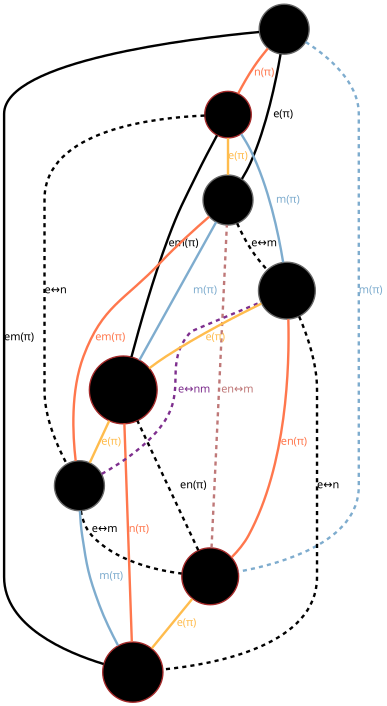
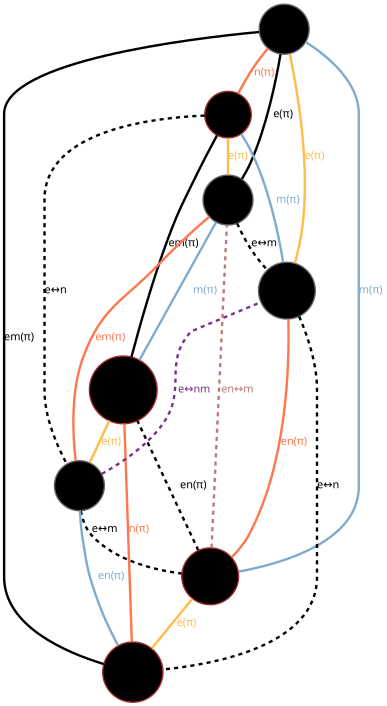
  graph {
    node [color=gray40 fillcolor="#eee" fontcolor="#000" fontname="Sans-Serif" fontsize=20 margin=0.0 penwidth=2.0 shape=circle style=filled]
    edge [fontname="Sans-Serif" fontsize=16 penwidth=3.5]
    n1 [label="000|ø"]
    n2 [color=brown label="010|r"]
    n3 [label="110|b"]
    n4 [color=brown label="001|rg"]
    n5 [color=brown label="101|gb"]
    n6 [label="100|g"]
    n7 [label="011|rb"]
    n8 [color=brown label="111|rgb"]
    n1 -- n2 [color="#ff774d" fontcolor="#ff774d" label="n(π)"]
    n1 -- n3 [label="e(π)"]
-   n1 -- n4 [color="#7eacce" fontcolor="#7eacce" label="m(π)" style=dashed]
+   n1 -- n4 [color="#7eacce" fontcolor="#7eacce" label="m(π)"]
    n1 -- n5 [color="#aaa" fontcolor="#aaa" label="em(π)"]
    n2 -- n3 [color="#ffbc4d" fontcolor="#ffbc4d" label="e(π)"]
    n2 -- n6 [label="e↔n" style=dashed]
    n2 -- n7 [color="#7eacce" fontcolor="#7eacce" label="m(π)"]
    n2 -- n8 [color="#aaa" fontcolor="#aaa" label="em(π)"]
    n3 -- n7 [color="#aaa" fontcolor="#aaa" label="e↔m" style=dashed]
    n3 -- n8 [color="#7eacce" fontcolor="#7eacce" label="m(π)"]
    n4 -- n3 [color="#bf7878" fontcolor="#bf7878" label="en↔m" style=dashed]
    n4 -- n5 [color="#ffbc4d" fontcolor="#ffbc4d" label="e(π)"]
    n4 -- n7 [color="#ff774d" fontcolor="#ff774d" label="en(π)"]
    n4 -- n8 [label="en(π)" style=dashed]
    n5 -- n8 [color="#ff774d" fontcolor="#ff774d" label="n(π)"]
    n6 -- n3 [color="#ff774d" fontcolor="#ff774d" label="em(π)"]
    n6 -- n4 [color="#aaa" fontcolor="#aaa" label="e↔m" style=dashed]
-   n6 -- n5 [color="#7eacce" fontcolor="#7eacce" label="m(π)"]
+   n6 -- n5 [color="#7eacce" fontcolor="#7eacce" label="en(π)"]
    n6 -- n7 [color="#7e2f8e" fontcolor="#7e2f8e" label="e↔nm" style=dashed]
    n7 -- n5 [label="e↔n" style=dashed]
-   n7 -- n8 [color="#ffbc4d" fontcolor="#ffbc4d" label="e(π)"]
+   n7 -- n1 [color="#ffbc4d" fontcolor="#ffbc4d" label="e(π)"]
    n8 -- n6 [color="#ffbc4d" fontcolor="#ffbc4d" label="e(π)"]
  }
